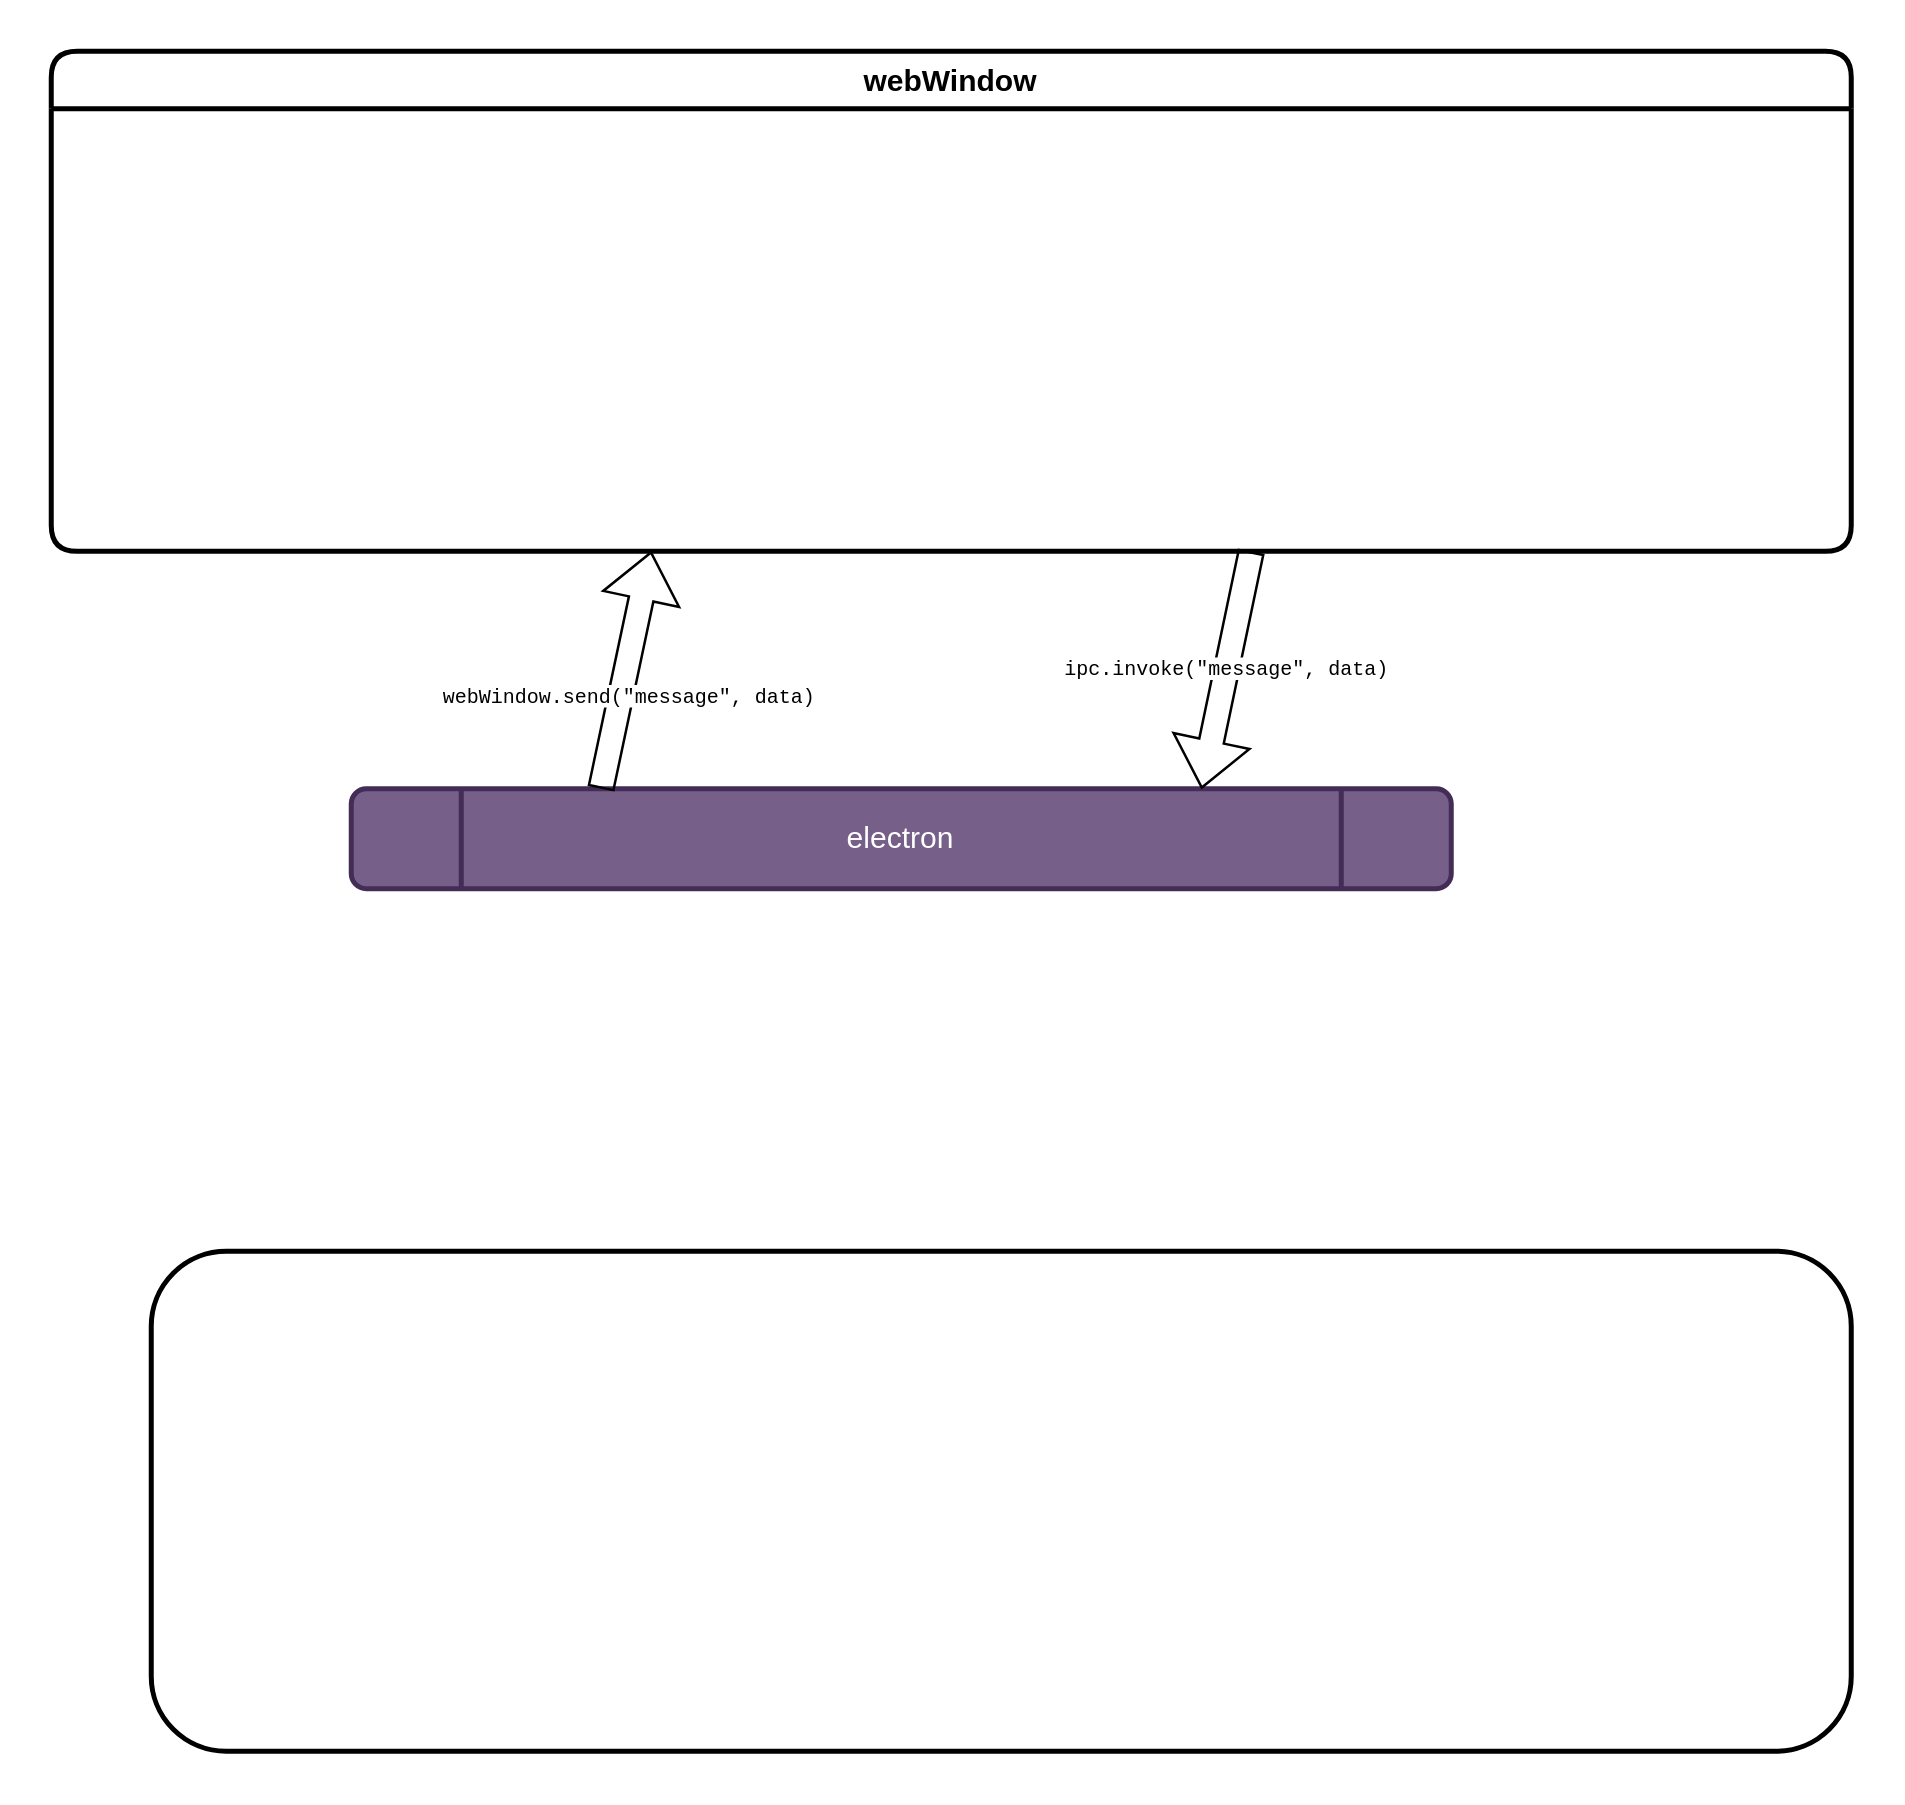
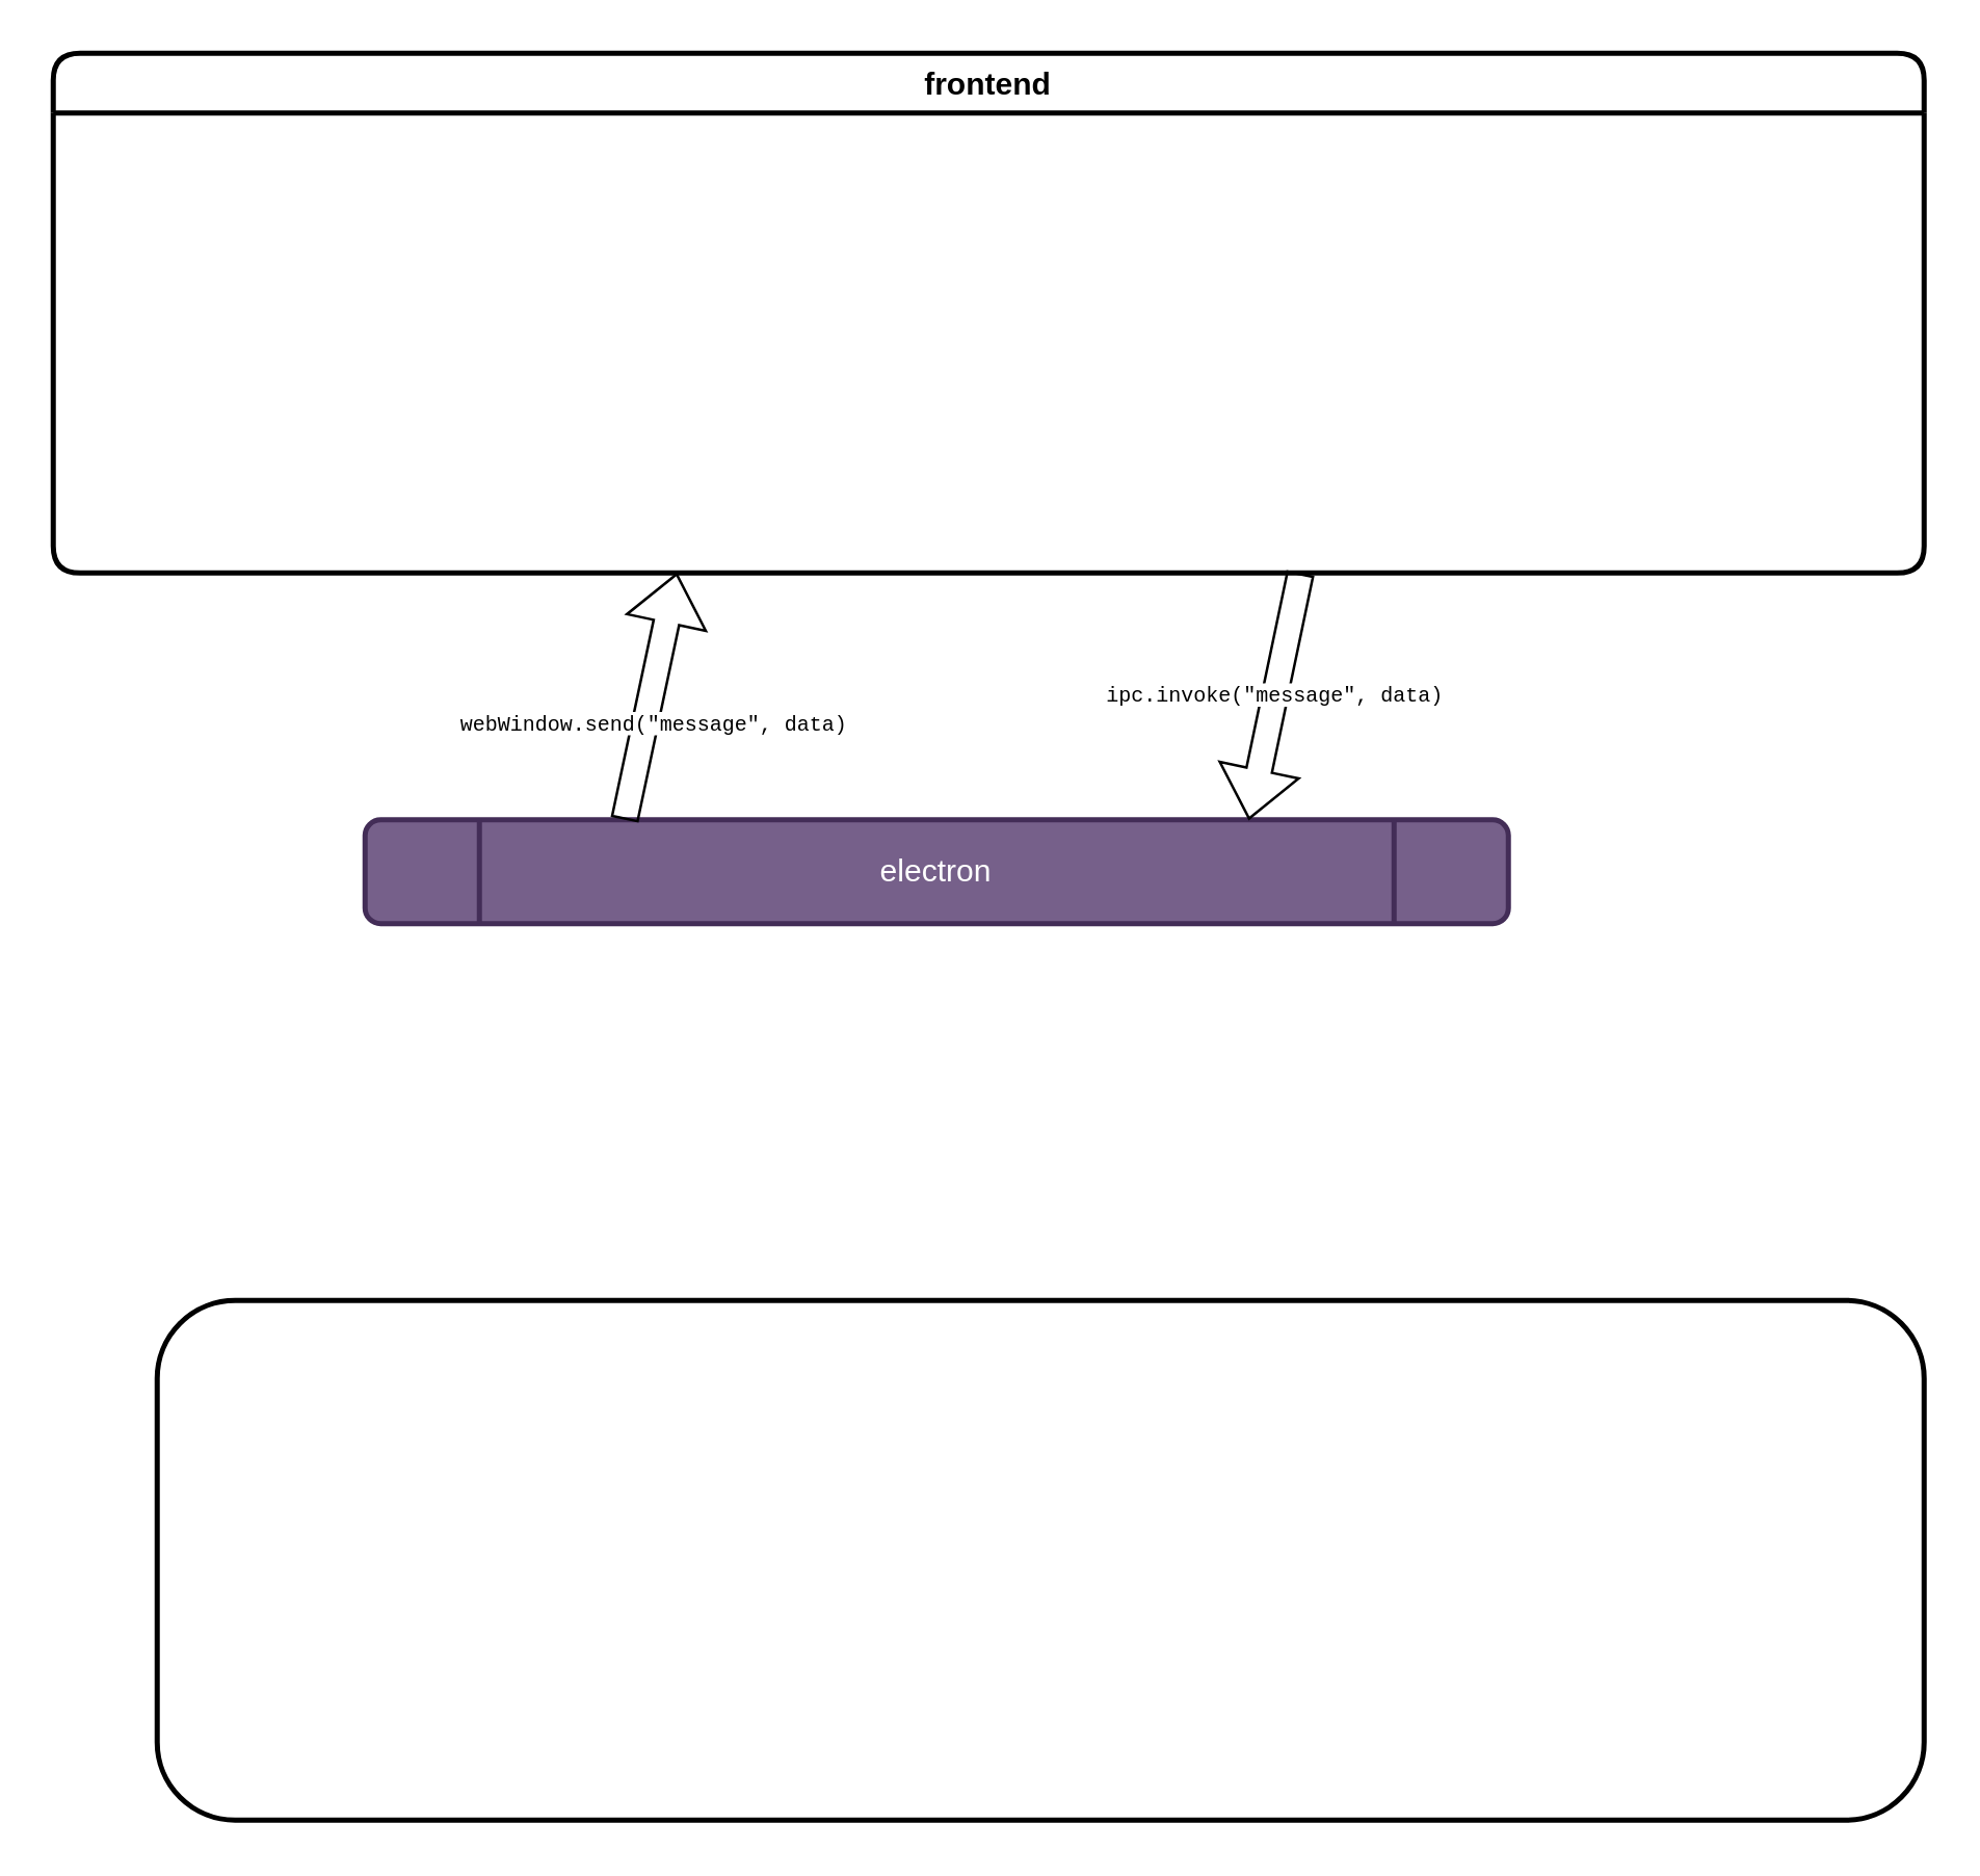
  <mxCell id="0" />
  <mxCell id="1" parent="0" />
  <mxCell id="2" value="" style="rounded=1;whiteSpace=wrap;html=1;fillColor=none;strokeWidth=2;" vertex="1" parent="1"><mxGeometry x="60" y="500" width="680" height="200" as="geometry" /></mxCell>
- <mxCell id="3" value="webWindow" style="swimlane;strokeWidth=2;fillColor=none;rounded=1;" vertex="1" parent="1"><mxGeometry x="20" y="20" width="720" height="200" as="geometry" /></mxCell>
+ <mxCell id="3" value="frontend" style="swimlane;strokeWidth=2;fillColor=none;rounded=1;" vertex="1" parent="1"><mxGeometry x="20" y="20" width="720" height="200" as="geometry" /></mxCell>
  <mxCell id="4" value="electron" style="shape=process;whiteSpace=wrap;html=1;backgroundOutline=1;rounded=1;strokeWidth=2;fillColor=#76608a;strokeColor=#432D57;fontColor=#ffffff;" vertex="1" parent="1"><mxGeometry x="140" y="315" width="440" height="40" as="geometry" /></mxCell>
  <mxCell id="5" value="ipc.invoke(&quot;message&quot;, data)" style="shape=flexArrow;endArrow=none;html=1;rounded=0;exitX=0.773;exitY=0;exitDx=0;exitDy=0;exitPerimeter=0;startArrow=block;endFill=0;fontFamily=Courier New;fontSize=8;curved=1;" edge="1" parent="1" source="4"><mxGeometry width="50" height="50" relative="1" as="geometry"><mxPoint x="480" y="340" as="sourcePoint" /><mxPoint x="500" y="220" as="targetPoint" /><Array as="points" /></mxGeometry></mxCell>
  <mxCell id="6" value="" style="shape=flexArrow;endArrow=classic;html=1;rounded=0;exitX=0.227;exitY=0;exitDx=0;exitDy=0;exitPerimeter=0;curved=1;" edge="1" parent="1" source="4"><mxGeometry width="50" height="50" relative="1" as="geometry"><mxPoint x="340.52" y="340.36" as="sourcePoint" /><mxPoint x="260" y="220" as="targetPoint" /></mxGeometry></mxCell>
  <mxCell id="7" value="webWindow.send(&quot;message&quot;, data)" style="edgeLabel;html=1;align=center;verticalAlign=middle;resizable=0;points=[];fontFamily=Courier New;fontSize=8;" vertex="1" connectable="0" parent="6"><mxGeometry x="-0.201" y="-3" relative="1" as="geometry"><mxPoint as="offset" /></mxGeometry></mxCell>
